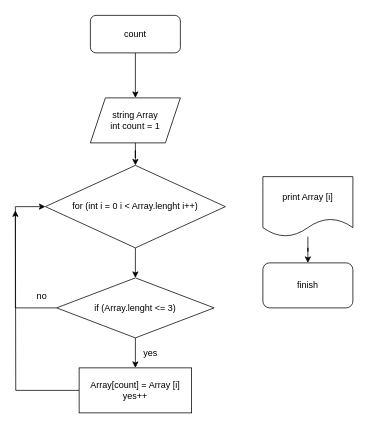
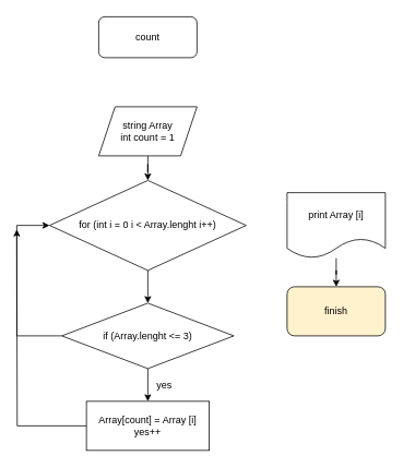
  <mxCell id="0" />
  <mxCell id="1" parent="0" />
- <mxCell id="2" value="" style="edgeStyle=orthogonalEdgeStyle;rounded=0;orthogonalLoop=1;jettySize=auto;html=1;" parent="1" source="3" target="5" edge="1"><mxGeometry relative="1" as="geometry" /></mxCell>
  <mxCell id="3" value="count" style="rounded=1;whiteSpace=wrap;html=1;" parent="1" vertex="1"><mxGeometry x="120" y="20" width="120" height="50" as="geometry" /></mxCell>
  <mxCell id="4" value="" style="edgeStyle=orthogonalEdgeStyle;rounded=0;orthogonalLoop=1;jettySize=auto;html=1;" parent="1" source="5" target="7" edge="1"><mxGeometry relative="1" as="geometry" /></mxCell>
  <mxCell id="5" value="string Array&lt;br&gt;int count = 1" style="shape=parallelogram;perimeter=parallelogramPerimeter;whiteSpace=wrap;html=1;fixedSize=1;" parent="1" vertex="1"><mxGeometry x="120" y="130" width="120" height="60" as="geometry" /></mxCell>
  <mxCell id="6" value="" style="edgeStyle=orthogonalEdgeStyle;rounded=0;orthogonalLoop=1;jettySize=auto;html=1;" parent="1" source="7" target="10" edge="1"><mxGeometry relative="1" as="geometry" /></mxCell>
  <mxCell id="7" value="for (int i = 0 i &amp;lt; Array.lenght i++)" style="rhombus;whiteSpace=wrap;html=1;" parent="1" vertex="1"><mxGeometry x="60" y="220" width="240" height="110" as="geometry" /></mxCell>
  <mxCell id="8" value="" style="edgeStyle=orthogonalEdgeStyle;rounded=0;orthogonalLoop=1;jettySize=auto;html=1;" parent="1" source="10" target="12" edge="1"><mxGeometry relative="1" as="geometry" /></mxCell>
  <mxCell id="9" style="edgeStyle=orthogonalEdgeStyle;rounded=0;orthogonalLoop=1;jettySize=auto;html=1;entryX=0;entryY=0.5;entryDx=0;entryDy=0;exitX=0;exitY=0.5;exitDx=0;exitDy=0;" edge="1" parent="1" source="10" target="7"><mxGeometry relative="1" as="geometry"><Array as="points"><mxPoint x="20" y="410" /><mxPoint x="20" y="275" /></Array></mxGeometry></mxCell>
  <mxCell id="10" value="if (Array.lenght &amp;lt;= 3)" style="rhombus;whiteSpace=wrap;html=1;" parent="1" vertex="1"><mxGeometry x="75" y="370" width="210" height="80" as="geometry" /></mxCell>
  <mxCell id="11" style="edgeStyle=orthogonalEdgeStyle;rounded=0;orthogonalLoop=1;jettySize=auto;html=1;" edge="1" parent="1" source="12"><mxGeometry relative="1" as="geometry"><mxPoint x="20" y="280" as="targetPoint" /></mxGeometry></mxCell>
  <mxCell id="12" value="Array[count] = Array [i]&lt;br&gt;yes++" style="whiteSpace=wrap;html=1;" parent="1" vertex="1"><mxGeometry x="105" y="490" width="150" height="60" as="geometry" /></mxCell>
  <mxCell id="13" value="yes" style="text;html=1;align=center;verticalAlign=middle;resizable=0;points=[];autosize=1;strokeColor=none;fillColor=none;" parent="1" vertex="1"><mxGeometry x="180" y="455" width="40" height="30" as="geometry" /></mxCell>
- <mxCell id="14" value="no&lt;br&gt;" style="text;html=1;align=center;verticalAlign=middle;resizable=0;points=[];autosize=1;strokeColor=none;fillColor=none;" vertex="1" parent="1"><mxGeometry x="35" y="380" width="40" height="30" as="geometry" /></mxCell>
  <mxCell id="15" value="" style="edgeStyle=orthogonalEdgeStyle;rounded=0;orthogonalLoop=1;jettySize=auto;html=1;" edge="1" parent="1" source="16" target="17"><mxGeometry relative="1" as="geometry" /></mxCell>
  <mxCell id="16" value="print Array [i]" style="shape=document;whiteSpace=wrap;html=1;boundedLbl=1;" vertex="1" parent="1"><mxGeometry x="350" y="235" width="120" height="80" as="geometry" /></mxCell>
- <mxCell id="17" value="finish" style="rounded=1;whiteSpace=wrap;html=1;" vertex="1" parent="1"><mxGeometry x="350" y="350" width="120" height="60" as="geometry" /></mxCell>
+ <mxCell id="17" value="finish" style="rounded=1;whiteSpace=wrap;html=1;fillColor=#fff2cc;" vertex="1" parent="1"><mxGeometry x="350" y="350" width="120" height="60" as="geometry" /></mxCell>
